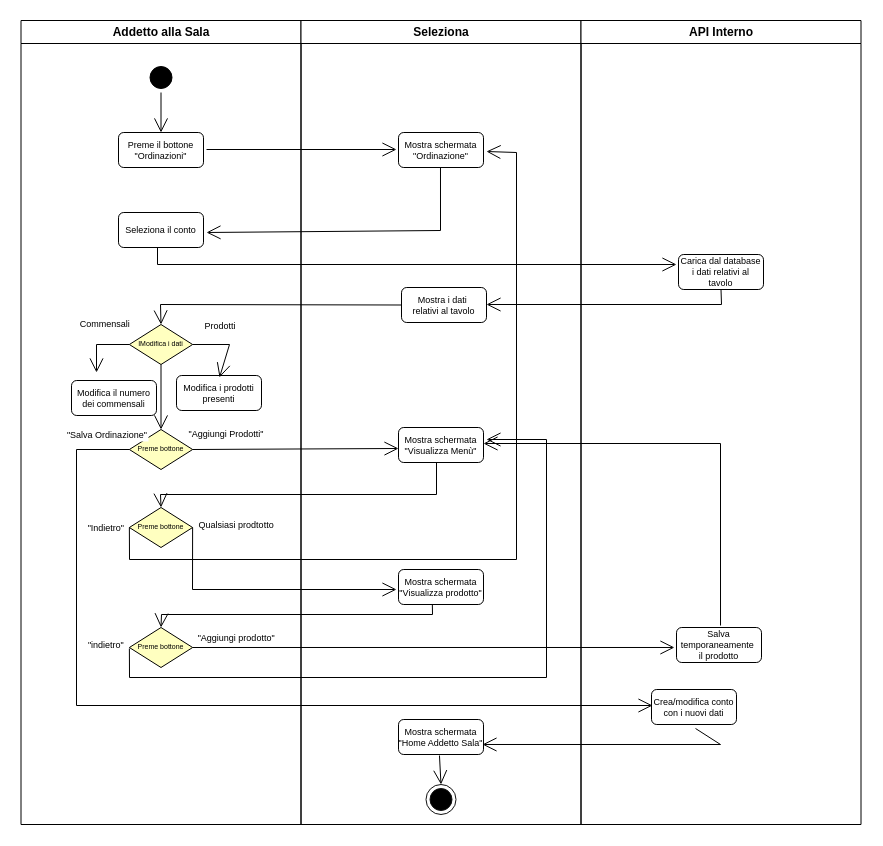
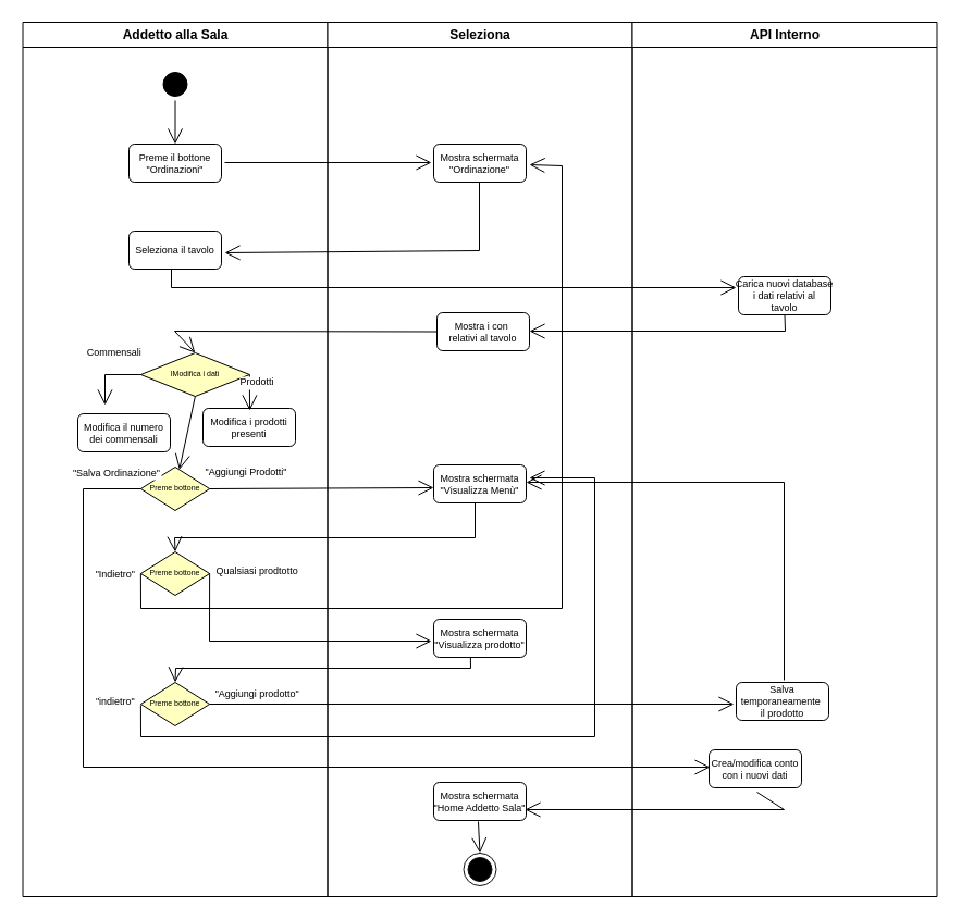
  <mxCell id="0" />
  <mxCell id="1" parent="0" />
  <mxCell id="2" value="Addetto alla Sala" style="swimlane;whiteSpace=wrap" parent="1" vertex="1"><mxGeometry x="20.5" y="20" width="280" height="804" as="geometry" /></mxCell>
  <mxCell id="3" value="" style="ellipse;shape=startState;fillColor=#000000;strokeColor=#000000;" parent="2" vertex="1"><mxGeometry x="125" y="42" width="30" height="30" as="geometry" /></mxCell>
  <mxCell id="4" value="Preme il bottone &#10;&quot;Ordinazioni&quot;" style="strokeColor=#000000;fontSize=9;rounded=1;" parent="2" vertex="1"><mxGeometry x="97.5" y="112" width="85" height="35" as="geometry" /></mxCell>
  <mxCell id="5" value="" style="endArrow=open;endFill=1;endSize=12;html=1;rounded=0;fontSize=9;strokeWidth=1;exitX=0.5;exitY=1;exitDx=0;exitDy=0;" parent="2" source="3" target="4" edge="1"><mxGeometry width="160" relative="1" as="geometry"><mxPoint x="135.5" y="82" as="sourcePoint" /><mxPoint x="264" y="81.92" as="targetPoint" /></mxGeometry></mxCell>
  <mxCell id="6" value="" style="endArrow=open;endFill=1;endSize=12;html=1;rounded=0;fontSize=9;strokeWidth=1;" parent="2" edge="1"><mxGeometry width="160" relative="1" as="geometry"><mxPoint x="185.5" y="129" as="sourcePoint" /><mxPoint x="375.5" y="129" as="targetPoint" /></mxGeometry></mxCell>
- <mxCell id="7" value="Seleziona il conto" style="strokeColor=#000000;fontSize=9;rounded=1;" parent="2" vertex="1"><mxGeometry x="97.5" y="192" width="85" height="35" as="geometry" /></mxCell>
+ <mxCell id="7" value="Seleziona il tavolo" style="strokeColor=#000000;fontSize=9;rounded=1;" parent="2" vertex="1"><mxGeometry x="97.5" y="192" width="85" height="35" as="geometry" /></mxCell>
  <mxCell id="8" value="Modifica il numero&#10;dei commensali" style="strokeColor=#000000;fontSize=9;rounded=1;" parent="2" vertex="1"><mxGeometry x="50.5" y="360" width="85" height="35" as="geometry" /></mxCell>
  <mxCell id="9" value="Preme bottone" style="rhombus;fillColor=#ffffc0;strokeColor=#000000;whiteSpace=wrap;spacing=0;fontSize=7;align=center;" parent="2" vertex="1"><mxGeometry x="108.38" y="409" width="63.25" height="40" as="geometry" /></mxCell>
- <mxCell id="10" value="IModifica i dati" style="rhombus;fillColor=#ffffc0;strokeColor=#000000;whiteSpace=wrap;spacing=0;fontSize=7;align=center;" parent="2" vertex="1"><mxGeometry x="108.37" y="304" width="63.25" height="40" as="geometry" /></mxCell>
+ <mxCell id="10" value="IModifica i dati" style="rhombus;fillColor=#ffffc0;strokeColor=#000000;whiteSpace=wrap;spacing=0;fontSize=7;align=center;" parent="2" vertex="1"><mxGeometry x="108.37" y="304" width="100" height="40" as="geometry" /></mxCell>
  <mxCell id="11" value="Preme bottone" style="rhombus;fillColor=#ffffc0;strokeColor=#000000;whiteSpace=wrap;spacing=0;fontSize=7;align=center;" parent="2" vertex="1"><mxGeometry x="108.37" y="487" width="63.25" height="40" as="geometry" /></mxCell>
  <mxCell id="12" value="Preme bottone" style="rhombus;fillColor=#ffffc0;strokeColor=#000000;whiteSpace=wrap;spacing=0;fontSize=7;align=center;" parent="2" vertex="1"><mxGeometry x="108.38" y="607" width="63.25" height="40" as="geometry" /></mxCell>
  <mxCell id="13" value="Commensali" style="endArrow=open;endFill=1;endSize=12;rounded=0;fontSize=9;strokeWidth=1;exitX=0;exitY=0.5;exitDx=0;exitDy=0;" parent="2" source="10" edge="1"><mxGeometry x="-0.098" y="-13" width="160" relative="1" as="geometry"><mxPoint x="-64.5" y="292" as="sourcePoint" /><mxPoint x="75.5" y="352" as="targetPoint" /><Array as="points"><mxPoint x="75.5" y="324" /></Array><mxPoint x="3" y="-8" as="offset" /></mxGeometry></mxCell>
  <mxCell id="14" value="" style="endArrow=open;endFill=1;endSize=12;html=1;rounded=0;fontSize=9;strokeWidth=1;exitX=0.447;exitY=1;exitDx=0;exitDy=0;exitPerimeter=0;entryX=0.5;entryY=0;entryDx=0;entryDy=0;" parent="2" target="12" edge="1"><mxGeometry width="160" relative="1" as="geometry"><mxPoint x="411" y="562" as="sourcePoint" /><mxPoint x="135.5" y="607" as="targetPoint" /><Array as="points"><mxPoint x="411.5" y="594" /><mxPoint x="140.5" y="594" /></Array></mxGeometry></mxCell>
  <mxCell id="15" value="&quot;indietro&quot;" style="endArrow=open;endFill=1;endSize=12;rounded=0;fontSize=9;strokeWidth=1;exitX=0;exitY=0.5;exitDx=0;exitDy=0;entryX=1.035;entryY=0.343;entryDx=0;entryDy=0;entryPerimeter=0;" parent="2" target="23" edge="1"><mxGeometry x="-1" y="-23" width="160" relative="1" as="geometry"><mxPoint x="108.38" y="627.99" as="sourcePoint" /><mxPoint x="505.5" y="409" as="targetPoint" /><Array as="points"><mxPoint x="108.5" y="657" /><mxPoint x="525.5" y="657" /><mxPoint x="525.5" y="419" /></Array><mxPoint y="-4" as="offset" /></mxGeometry></mxCell>
  <mxCell id="16" value="" style="endArrow=open;endFill=1;endSize=12;html=1;rounded=0;fontSize=9;strokeWidth=1;exitX=0.5;exitY=1;exitDx=0;exitDy=0;" parent="2" source="10" target="9" edge="1"><mxGeometry width="160" relative="1" as="geometry"><mxPoint x="235.5" y="349" as="sourcePoint" /><mxPoint x="425.5" y="349" as="targetPoint" /></mxGeometry></mxCell>
- <mxCell id="17" value="Modifica i prodotti&#10;presenti" style="strokeColor=#000000;fontSize=9;rounded=1;" parent="2" vertex="1"><mxGeometry x="155.5" y="355" width="85" height="35" as="geometry" /></mxCell>
+ <mxCell id="17" value="Modifica i prodotti&#10;presenti" style="strokeColor=#000000;fontSize=9;rounded=1;" parent="2" vertex="1"><mxGeometry x="165.5" y="355" width="85" height="35" as="geometry" /></mxCell>
  <mxCell id="18" value="Prodotti" style="endArrow=open;endFill=1;endSize=12;rounded=0;fontSize=9;strokeWidth=1;exitX=1;exitY=0.5;exitDx=0;exitDy=0;entryX=0.506;entryY=0.057;entryDx=0;entryDy=0;entryPerimeter=0;" parent="2" source="10" target="17" edge="1"><mxGeometry x="-0.099" y="11" width="160" relative="1" as="geometry"><mxPoint x="175.5" y="309" as="sourcePoint" /><mxPoint x="235.5" y="339" as="targetPoint" /><Array as="points"><mxPoint x="208.5" y="324" /></Array><mxPoint x="-4" y="-8" as="offset" /></mxGeometry></mxCell>
  <mxCell id="19" value="Seleziona" style="swimlane;whiteSpace=wrap" parent="1" vertex="1"><mxGeometry x="300.5" y="20" width="280" height="804" as="geometry" /></mxCell>
  <mxCell id="20" value="Mostra schermata&#10;&quot;Ordinazione&quot;" style="strokeColor=#000000;fontSize=9;rounded=1;" parent="19" vertex="1"><mxGeometry x="97.5" y="112" width="85" height="35" as="geometry" /></mxCell>
- <mxCell id="21" value="Mostra i dati &#10;relativi al tavolo" style="strokeColor=#000000;fontSize=9;rounded=1;" parent="19" vertex="1"><mxGeometry x="100.5" y="267" width="85" height="35" as="geometry" /></mxCell>
+ <mxCell id="21" value="Mostra i con &#10;relativi al tavolo" style="strokeColor=#000000;fontSize=9;rounded=1;" parent="19" vertex="1"><mxGeometry x="100.5" y="267" width="85" height="35" as="geometry" /></mxCell>
  <mxCell id="22" value="Mostra schermata&#10;&quot;Home Addetto Sala&quot;" style="strokeColor=#000000;fontSize=9;rounded=1;" parent="19" vertex="1"><mxGeometry x="97.5" y="699" width="85" height="35" as="geometry" /></mxCell>
  <mxCell id="23" value="Mostra schermata&#10;&quot;Visualizza Menù&quot;" style="strokeColor=#000000;fontSize=9;rounded=1;" parent="19" vertex="1"><mxGeometry x="97.5" y="407" width="85" height="35" as="geometry" /></mxCell>
  <mxCell id="24" value="Mostra schermata&#10;&quot;Visualizza prodotto&quot;" style="strokeColor=#000000;fontSize=9;rounded=1;" parent="19" vertex="1"><mxGeometry x="97.5" y="549" width="85" height="35" as="geometry" /></mxCell>
  <mxCell id="25" value="" style="ellipse;shape=endState;fillColor=#000000;strokeColor=#121212;" parent="19" vertex="1"><mxGeometry x="125" y="764" width="30" height="30" as="geometry" /></mxCell>
  <mxCell id="26" value="" style="endArrow=open;endFill=1;endSize=12;html=1;rounded=0;fontSize=9;strokeWidth=1;entryX=0.5;entryY=0;entryDx=0;entryDy=0;exitX=0.482;exitY=1.029;exitDx=0;exitDy=0;exitPerimeter=0;" parent="19" source="22" target="25" edge="1"><mxGeometry width="160" relative="1" as="geometry"><mxPoint x="140.5" y="744" as="sourcePoint" /><mxPoint x="195.5" y="764" as="targetPoint" /></mxGeometry></mxCell>
  <mxCell id="27" value="API Interno" style="swimlane;whiteSpace=wrap" parent="1" vertex="1"><mxGeometry x="580.5" y="20" width="280" height="804" as="geometry" /></mxCell>
  <mxCell id="28" value="Salva&#10;temporaneamente &#10;il prodotto" style="strokeColor=#000000;fontSize=9;rounded=1;" parent="27" vertex="1"><mxGeometry x="95.5" y="607" width="85" height="35" as="geometry" /></mxCell>
  <mxCell id="29" value="Crea/modifica conto&#10;con i nuovi dati" style="strokeColor=#000000;fontSize=9;rounded=1;" parent="27" vertex="1"><mxGeometry x="70.5" y="669" width="85" height="35" as="geometry" /></mxCell>
- <mxCell id="30" value="Carica dal database&#10;i dati relativi al&#10;tavolo" style="strokeColor=#000000;fontSize=9;rounded=1;" parent="27" vertex="1"><mxGeometry x="97.5" y="234" width="85" height="35" as="geometry" /></mxCell>
+ <mxCell id="30" value="Carica nuovi database&#10;i dati relativi al&#10;tavolo" style="strokeColor=#000000;fontSize=9;rounded=1;" parent="27" vertex="1"><mxGeometry x="97.5" y="234" width="85" height="35" as="geometry" /></mxCell>
  <mxCell id="31" value="" style="endArrow=open;endFill=1;endSize=12;html=1;rounded=0;fontSize=9;strokeWidth=1;exitX=0.494;exitY=1;exitDx=0;exitDy=0;exitPerimeter=0;" parent="1" source="20" edge="1"><mxGeometry width="160" relative="1" as="geometry"><mxPoint x="251" y="247" as="sourcePoint" /><mxPoint x="206" y="232" as="targetPoint" /><Array as="points"><mxPoint x="440" y="230" /></Array></mxGeometry></mxCell>
  <mxCell id="32" value="" style="endArrow=open;endFill=1;endSize=12;html=1;rounded=0;fontSize=9;strokeWidth=1;exitX=0.459;exitY=1;exitDx=0;exitDy=0;exitPerimeter=0;" parent="1" source="7" edge="1"><mxGeometry width="160" relative="1" as="geometry"><mxPoint x="236" y="272" as="sourcePoint" /><mxPoint x="676" y="264" as="targetPoint" /><Array as="points"><mxPoint x="157" y="264" /></Array></mxGeometry></mxCell>
  <mxCell id="33" value="" style="endArrow=open;endFill=1;endSize=12;html=1;rounded=0;fontSize=9;strokeWidth=1;entryX=0.5;entryY=0;entryDx=0;entryDy=0;exitX=0;exitY=0.5;exitDx=0;exitDy=0;" parent="1" target="10" edge="1"><mxGeometry width="160" relative="1" as="geometry"><mxPoint x="401" y="304.5" as="sourcePoint" /><mxPoint x="160.495" y="312" as="targetPoint" /><Array as="points"><mxPoint x="160" y="304" /></Array></mxGeometry></mxCell>
  <mxCell id="34" value="" style="endArrow=open;endFill=1;endSize=12;html=1;rounded=0;fontSize=9;strokeWidth=1;exitX=0.447;exitY=1;exitDx=0;exitDy=0;exitPerimeter=0;entryX=0.5;entryY=0;entryDx=0;entryDy=0;" parent="1" source="23" target="11" edge="1"><mxGeometry width="160" relative="1" as="geometry"><mxPoint x="416" y="487" as="sourcePoint" /><mxPoint x="606" y="487" as="targetPoint" /><Array as="points"><mxPoint x="436" y="494" /><mxPoint x="160" y="494" /></Array></mxGeometry></mxCell>
  <mxCell id="35" value="Qualsiasi prodtotto" style="endArrow=open;endFill=1;endSize=12;rounded=0;fontSize=9;strokeWidth=1;exitX=1;exitY=0.5;exitDx=0;exitDy=0;" parent="1" source="11" edge="1"><mxGeometry x="-1" y="44" width="160" relative="1" as="geometry"><mxPoint x="256" y="577" as="sourcePoint" /><mxPoint x="396" y="589" as="targetPoint" /><Array as="points"><mxPoint x="192" y="589" /></Array><mxPoint y="-3" as="offset" /></mxGeometry></mxCell>
  <mxCell id="36" value="&quot;Indietro&quot;" style="endArrow=open;endFill=1;endSize=12;rounded=0;fontSize=9;strokeWidth=1;exitX=0;exitY=0.5;exitDx=0;exitDy=0;entryX=1.035;entryY=0.543;entryDx=0;entryDy=0;entryPerimeter=0;" parent="1" source="11" target="20" edge="1"><mxGeometry x="-1" y="-23" width="160" relative="1" as="geometry"><mxPoint x="256" y="592" as="sourcePoint" /><mxPoint x="516" y="122" as="targetPoint" /><Array as="points"><mxPoint x="129" y="559" /><mxPoint x="516" y="559" /><mxPoint x="516" y="152" /></Array><mxPoint as="offset" /></mxGeometry></mxCell>
  <mxCell id="37" value="&quot;Aggiungi prodotto&quot;" style="endArrow=open;endFill=1;endSize=12;rounded=0;fontSize=9;strokeWidth=1;exitX=1;exitY=0.5;exitDx=0;exitDy=0;entryX=-0.024;entryY=0.571;entryDx=0;entryDy=0;entryPerimeter=0;spacingTop=7;" parent="1" edge="1"><mxGeometry x="-0.818" y="13" width="160" relative="1" as="geometry"><mxPoint x="192.13" y="647" as="sourcePoint" /><mxPoint x="673.96" y="646.985" as="targetPoint" /><mxPoint as="offset" /></mxGeometry></mxCell>
  <mxCell id="38" value="" style="endArrow=open;endFill=1;endSize=12;html=1;rounded=0;fontSize=9;strokeWidth=1;exitX=0.518;exitY=-0.057;exitDx=0;exitDy=0;exitPerimeter=0;entryX=1;entryY=0.457;entryDx=0;entryDy=0;entryPerimeter=0;" parent="1" source="28" target="23" edge="1"><mxGeometry width="160" relative="1" as="geometry"><mxPoint x="606" y="517.02" as="sourcePoint" /><mxPoint x="720" y="437" as="targetPoint" /><Array as="points"><mxPoint x="720" y="443" /></Array></mxGeometry></mxCell>
  <mxCell id="39" value="&quot;Aggiungi Prodotti&quot;" style="endArrow=open;endFill=1;endSize=12;rounded=0;fontSize=9;strokeWidth=1;exitX=1;exitY=0.5;exitDx=0;exitDy=0;entryX=0;entryY=0.6;entryDx=0;entryDy=0;entryPerimeter=0;" parent="1" source="9" target="23" edge="1"><mxGeometry x="-0.67" y="15" width="160" relative="1" as="geometry"><mxPoint x="256" y="409" as="sourcePoint" /><mxPoint x="326" y="449" as="targetPoint" /><mxPoint as="offset" /></mxGeometry></mxCell>
  <mxCell id="40" value="&quot;Salva Ordinazione&quot;" style="endArrow=open;endFill=1;endSize=12;rounded=0;fontSize=9;strokeWidth=1;entryX=0.012;entryY=0.457;entryDx=0;entryDy=0;entryPerimeter=0;exitX=0;exitY=0.5;exitDx=0;exitDy=0;" parent="1" source="9" target="29" edge="1"><mxGeometry x="-0.95" y="-15" width="160" relative="1" as="geometry"><mxPoint x="126" y="449" as="sourcePoint" /><mxPoint x="441.87" y="728" as="targetPoint" /><Array as="points"><mxPoint x="76" y="449" /><mxPoint x="76" y="705" /></Array><mxPoint as="offset" /></mxGeometry></mxCell>
  <mxCell id="41" value="" style="endArrow=open;endFill=1;endSize=12;html=1;rounded=0;fontSize=9;strokeWidth=1;exitX=0.518;exitY=1.114;exitDx=0;exitDy=0;exitPerimeter=0;entryX=0.988;entryY=0.714;entryDx=0;entryDy=0;entryPerimeter=0;" parent="1" source="29" target="22" edge="1"><mxGeometry width="160" relative="1" as="geometry"><mxPoint x="646" y="764" as="sourcePoint" /><mxPoint x="526" y="774" as="targetPoint" /><Array as="points"><mxPoint x="720" y="744" /></Array></mxGeometry></mxCell>
  <mxCell id="42" value="" style="endArrow=open;endFill=1;endSize=12;html=1;rounded=0;fontSize=9;strokeWidth=1;exitX=0.5;exitY=1;exitDx=0;exitDy=0;" parent="1" source="30" edge="1"><mxGeometry width="160" relative="1" as="geometry"><mxPoint x="626" y="374" as="sourcePoint" /><mxPoint x="486" y="304" as="targetPoint" /><Array as="points"><mxPoint x="721" y="304" /></Array></mxGeometry></mxCell>
